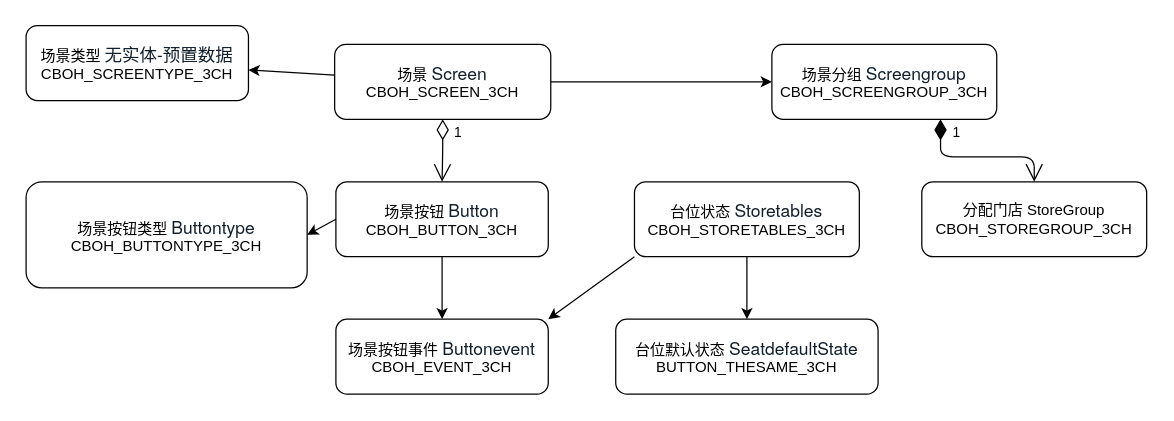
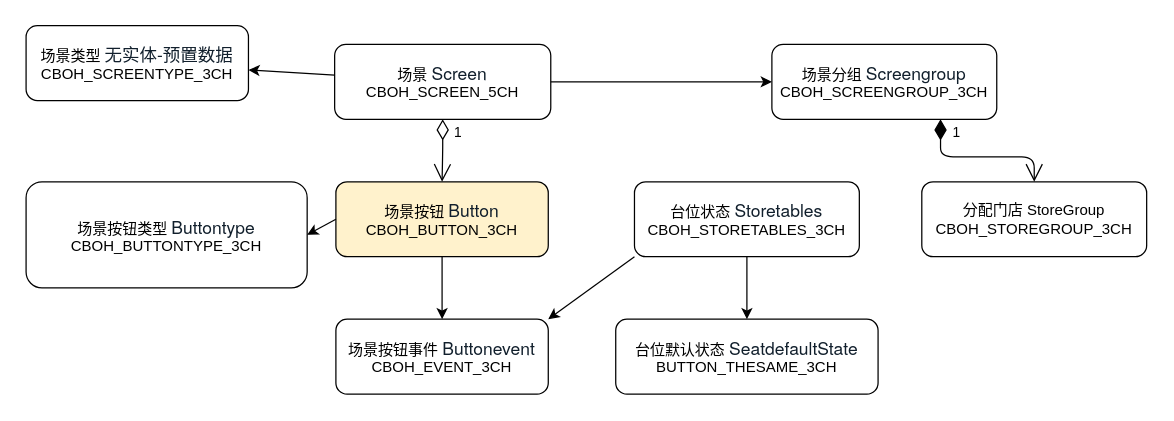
  <mxCell id="0" />
  <mxCell id="1" parent="0" />
  <mxCell id="2" value="场景按钮类型&amp;nbsp;&lt;span style=&quot;color: rgb(17 , 31 , 44) ; font-family: &amp;#34;helvetica neue&amp;#34; ; font-size: 14px&quot;&gt;Buttontype&lt;/span&gt;&lt;br&gt;CBOH_BUTTONTYPE_3CH" style="rounded=1;whiteSpace=wrap;html=1;" parent="1" vertex="1"><mxGeometry x="20" y="145" width="225" height="85" as="geometry" /></mxCell>
- <mxCell id="3" value="场景按钮&amp;nbsp;&lt;span style=&quot;color: rgb(17 , 31 , 44) ; font-family: &amp;#34;helvetica neue&amp;#34; ; font-size: 14px&quot;&gt;Button&lt;/span&gt;&lt;br&gt;CBOH_BUTTON_3CH" style="rounded=1;whiteSpace=wrap;html=1;" parent="1" vertex="1"><mxGeometry x="268" y="145" width="170" height="60" as="geometry" /></mxCell>
+ <mxCell id="3" value="场景按钮&amp;nbsp;&lt;span style=&quot;color: rgb(17 , 31 , 44) ; font-family: &amp;#34;helvetica neue&amp;#34; ; font-size: 14px&quot;&gt;Button&lt;/span&gt;&lt;br&gt;CBOH_BUTTON_3CH" style="rounded=1;whiteSpace=wrap;html=1;fillColor=#fff2cc;" parent="1" vertex="1"><mxGeometry x="268" y="145" width="170" height="60" as="geometry" /></mxCell>
  <mxCell id="4" value="场景按钮事件&amp;nbsp;&lt;span style=&quot;color: rgb(17 , 31 , 44) ; font-family: &amp;#34;helvetica neue&amp;#34; ; font-size: 14px&quot;&gt;Buttonevent&lt;/span&gt;&lt;br&gt;CBOH_EVENT_3CH" style="rounded=1;whiteSpace=wrap;html=1;" parent="1" vertex="1"><mxGeometry x="268" y="255" width="170" height="60" as="geometry" /></mxCell>
  <mxCell id="5" value="场景分组&amp;nbsp;&lt;span style=&quot;color: rgb(17 , 31 , 44) ; font-family: &amp;#34;helvetica neue&amp;#34; ; font-size: 14px&quot;&gt;Screengroup&lt;/span&gt;&lt;br&gt;CBOH_SCREENGROUP_3CH" style="rounded=1;whiteSpace=wrap;html=1;" parent="1" vertex="1"><mxGeometry x="617" y="35" width="180" height="60" as="geometry" /></mxCell>
- <mxCell id="6" value="场景&amp;nbsp;&lt;span style=&quot;color: rgb(17 , 31 , 44) ; font-family: &amp;#34;helvetica neue&amp;#34; ; font-size: 14px&quot;&gt;Screen&lt;/span&gt;&lt;br&gt;CBOH_SCREEN_3CH" style="rounded=1;whiteSpace=wrap;html=1;" parent="1" vertex="1"><mxGeometry x="267" y="35" width="173" height="60" as="geometry" /></mxCell>
+ <mxCell id="6" value="场景&amp;nbsp;&lt;span style=&quot;color: rgb(17 , 31 , 44) ; font-family: &amp;#34;helvetica neue&amp;#34; ; font-size: 14px&quot;&gt;Screen&lt;/span&gt;&lt;br&gt;CBOH_SCREEN_5CH" style="rounded=1;whiteSpace=wrap;html=1;" parent="1" vertex="1"><mxGeometry x="267" y="35" width="173" height="60" as="geometry" /></mxCell>
  <mxCell id="7" value="台位状态 &lt;font color=&quot;#111f2c&quot; face=&quot;helvetica neue&quot;&gt;&lt;span style=&quot;font-size: 14px&quot;&gt;Storetables&lt;/span&gt;&lt;/font&gt;&lt;br&gt;CBOH_STORETABLES_3CH" style="rounded=1;whiteSpace=wrap;html=1;" parent="1" vertex="1"><mxGeometry x="507" y="145" width="180" height="60" as="geometry" /></mxCell>
  <mxCell id="8" value="分配门店 StoreGroup&lt;br&gt;CBOH_STOREGROUP_3CH" style="rounded=1;whiteSpace=wrap;html=1;" parent="1" vertex="1"><mxGeometry x="737" y="145" width="180" height="60" as="geometry" /></mxCell>
  <mxCell id="9" value="" style="endArrow=classic;html=1;exitX=0;exitY=1;exitDx=0;exitDy=0;entryX=1;entryY=0;entryDx=0;entryDy=0;" parent="1" source="7" edge="1" target="4"><mxGeometry width="50" height="50" relative="1" as="geometry"><mxPoint x="507" y="181" as="sourcePoint" /><mxPoint x="439" y="175" as="targetPoint" /></mxGeometry></mxCell>
  <mxCell id="10" value="台位默认状态 &lt;font color=&quot;#111f2c&quot; face=&quot;helvetica neue&quot;&gt;&lt;span style=&quot;font-size: 14px&quot;&gt;SeatdefaultState&lt;/span&gt;&lt;/font&gt;&lt;br&gt;BUTTON_THESAME_3CH" style="rounded=1;whiteSpace=wrap;html=1;" parent="1" vertex="1"><mxGeometry x="492" y="255" width="210" height="60" as="geometry" /></mxCell>
  <mxCell id="11" value="" style="endArrow=classic;html=1;exitX=0.5;exitY=1;exitDx=0;exitDy=0;" parent="1" source="7" target="10" edge="1"><mxGeometry width="50" height="50" relative="1" as="geometry"><mxPoint x="697" y="305" as="sourcePoint" /><mxPoint x="747" y="255" as="targetPoint" /></mxGeometry></mxCell>
  <mxCell id="12" value="" style="endArrow=classic;html=1;exitX=1;exitY=0.5;exitDx=0;exitDy=0;" parent="1" source="6" target="5" edge="1"><mxGeometry width="50" height="50" relative="1" as="geometry"><mxPoint x="697" y="155" as="sourcePoint" /><mxPoint x="747" y="105" as="targetPoint" /></mxGeometry></mxCell>
  <mxCell id="13" value="场景类型 &lt;font color=&quot;#111f2c&quot; face=&quot;helvetica neue&quot;&gt;&lt;span style=&quot;font-size: 14px&quot;&gt;无实体-预置数据&lt;/span&gt;&lt;/font&gt;&lt;br&gt;CBOH_SCREENTYPE_3CH" style="rounded=1;whiteSpace=wrap;html=1;" parent="1" vertex="1"><mxGeometry x="20" y="20" width="178" height="60" as="geometry" /></mxCell>
  <mxCell id="14" value="" style="endArrow=classic;html=1;" parent="1" source="6" target="13" edge="1"><mxGeometry width="50" height="50" relative="1" as="geometry"><mxPoint x="697" y="-5" as="sourcePoint" /><mxPoint x="370" y="-5" as="targetPoint" /></mxGeometry></mxCell>
  <mxCell id="15" value="" style="endArrow=classic;html=1;entryX=0.5;entryY=0;entryDx=0;entryDy=0;exitX=0.5;exitY=1;exitDx=0;exitDy=0;" parent="1" target="4" edge="1" source="3"><mxGeometry width="50" height="50" relative="1" as="geometry"><mxPoint x="352" y="95" as="sourcePoint" /><mxPoint x="657" y="85" as="targetPoint" /></mxGeometry></mxCell>
  <mxCell id="16" value="" style="endArrow=classic;html=1;exitX=0;exitY=0.5;exitDx=0;exitDy=0;entryX=1;entryY=0.5;entryDx=0;entryDy=0;" parent="1" source="3" target="2" edge="1"><mxGeometry width="50" height="50" relative="1" as="geometry"><mxPoint x="607" y="15" as="sourcePoint" /><mxPoint x="657" y="-35" as="targetPoint" /></mxGeometry></mxCell>
  <mxCell id="17" value="1" style="endArrow=open;html=1;endSize=12;startArrow=diamondThin;startSize=14;startFill=1;edgeStyle=orthogonalEdgeStyle;align=left;verticalAlign=bottom;exitX=0.75;exitY=1;exitDx=0;exitDy=0;entryX=0.5;entryY=0;entryDx=0;entryDy=0;" edge="1" parent="1" source="5" target="8"><mxGeometry x="-0.68" y="8" relative="1" as="geometry"><mxPoint x="560" y="145" as="sourcePoint" /><mxPoint x="720" y="145" as="targetPoint" /><Array as="points"><mxPoint x="752" y="125" /><mxPoint x="827" y="125" /></Array><mxPoint as="offset" /></mxGeometry></mxCell>
  <mxCell id="18" value="1" style="endArrow=open;html=1;endSize=12;startArrow=diamondThin;startSize=14;startFill=0;edgeStyle=orthogonalEdgeStyle;align=left;verticalAlign=bottom;exitX=0.5;exitY=1;exitDx=0;exitDy=0;" edge="1" parent="1" source="6" target="3"><mxGeometry x="-0.208" y="7" relative="1" as="geometry"><mxPoint x="370" y="125" as="sourcePoint" /><mxPoint x="530" y="125" as="targetPoint" /><mxPoint as="offset" /></mxGeometry></mxCell>
